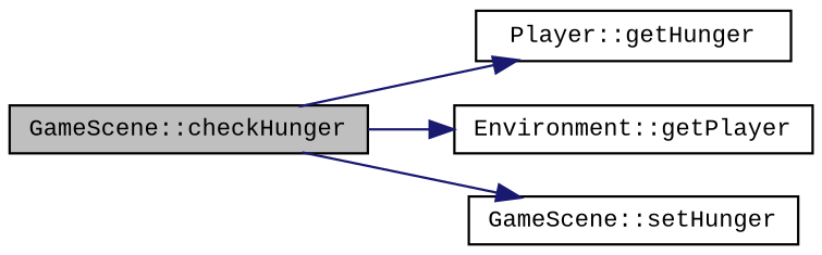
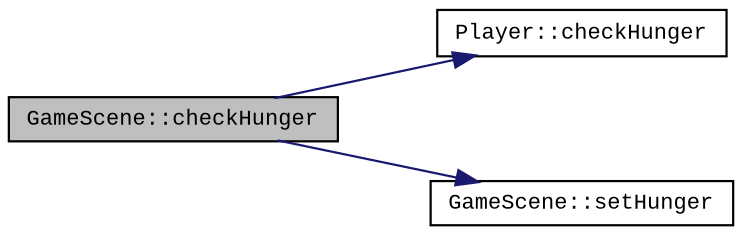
  digraph {
    fontname="Liberation Mono"
    rankdir=LR
    node [color=black fillcolor=white fontname="Liberation Mono" fontsize=10 shape=record style=filled]
    edge [color=midnightblue fontname="Liberation Mono" fontsize=10 labelfontname=Helvetica labelfontsize=10 style=solid]
    n1 [fillcolor=grey75 fontcolor=black height=0.2 label="GameScene::checkHunger" width=0.4]
-   n2 [height=0.2 label="Player::getHunger" width=0.4]
-   n3 [height=0.2 label="Environment::getPlayer" width=0.4]
+   n2 [height=0.2 label="Player::checkHunger" width=0.4]
    n4 [height=0.2 label="GameScene::setHunger" width=0.4]
    n1 -> n2
-   n1 -> n3
    n1 -> n4
  }
